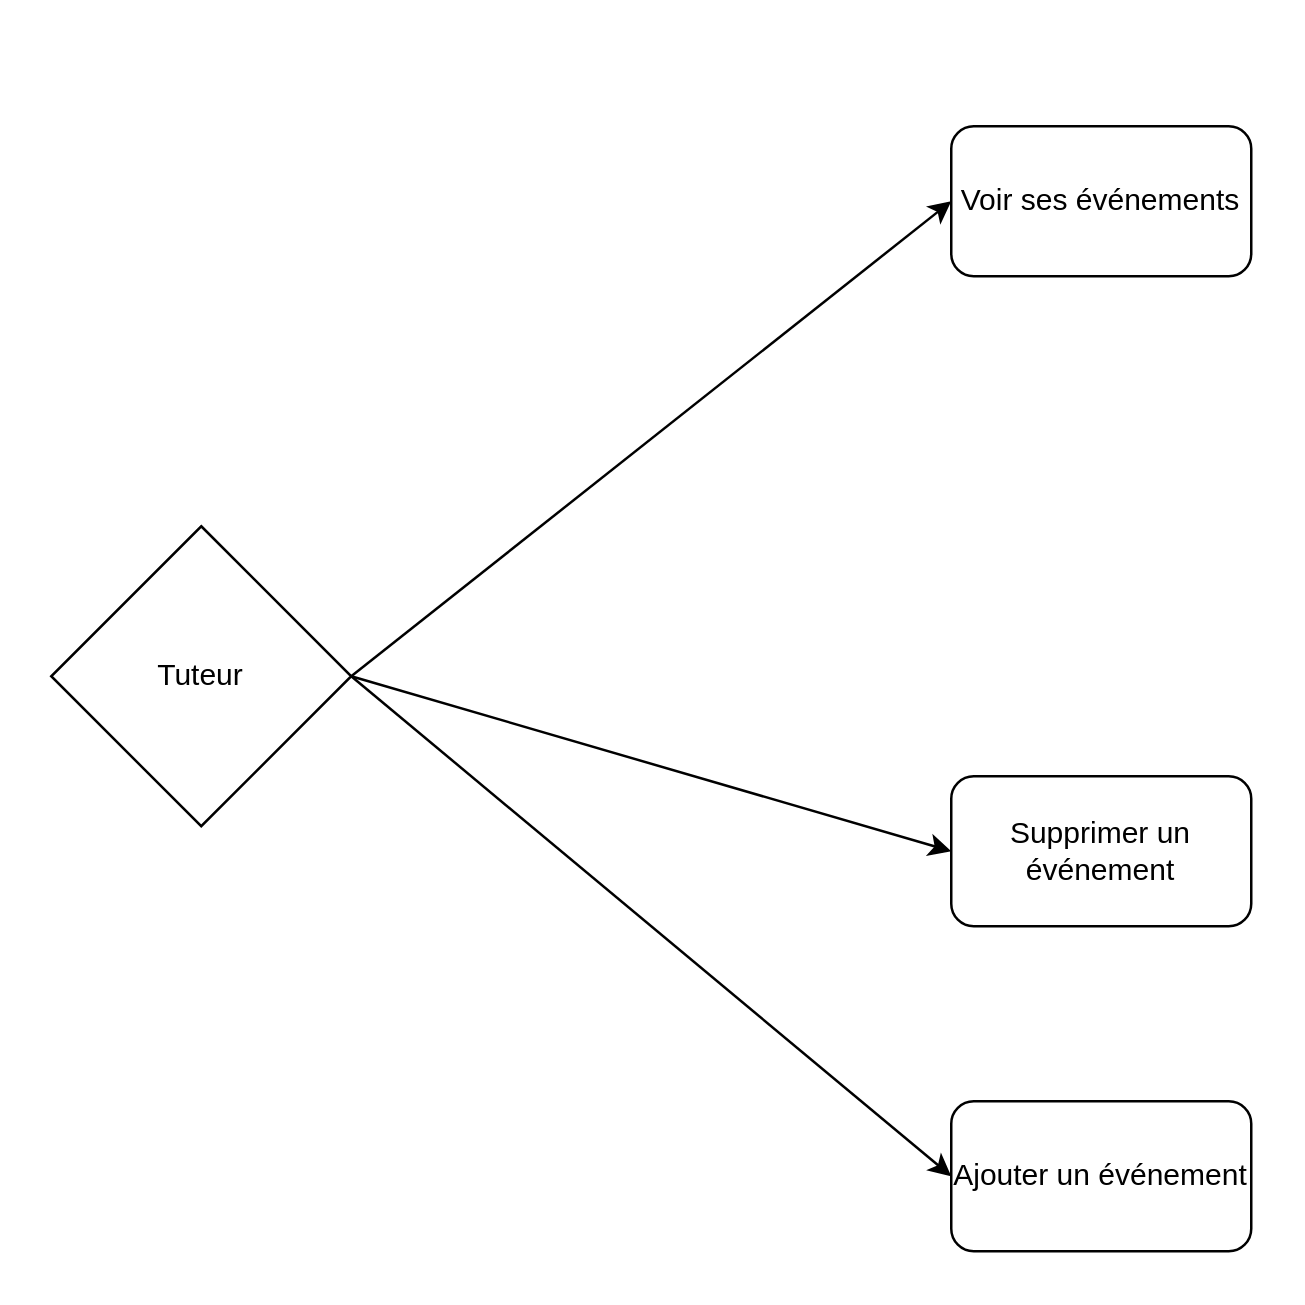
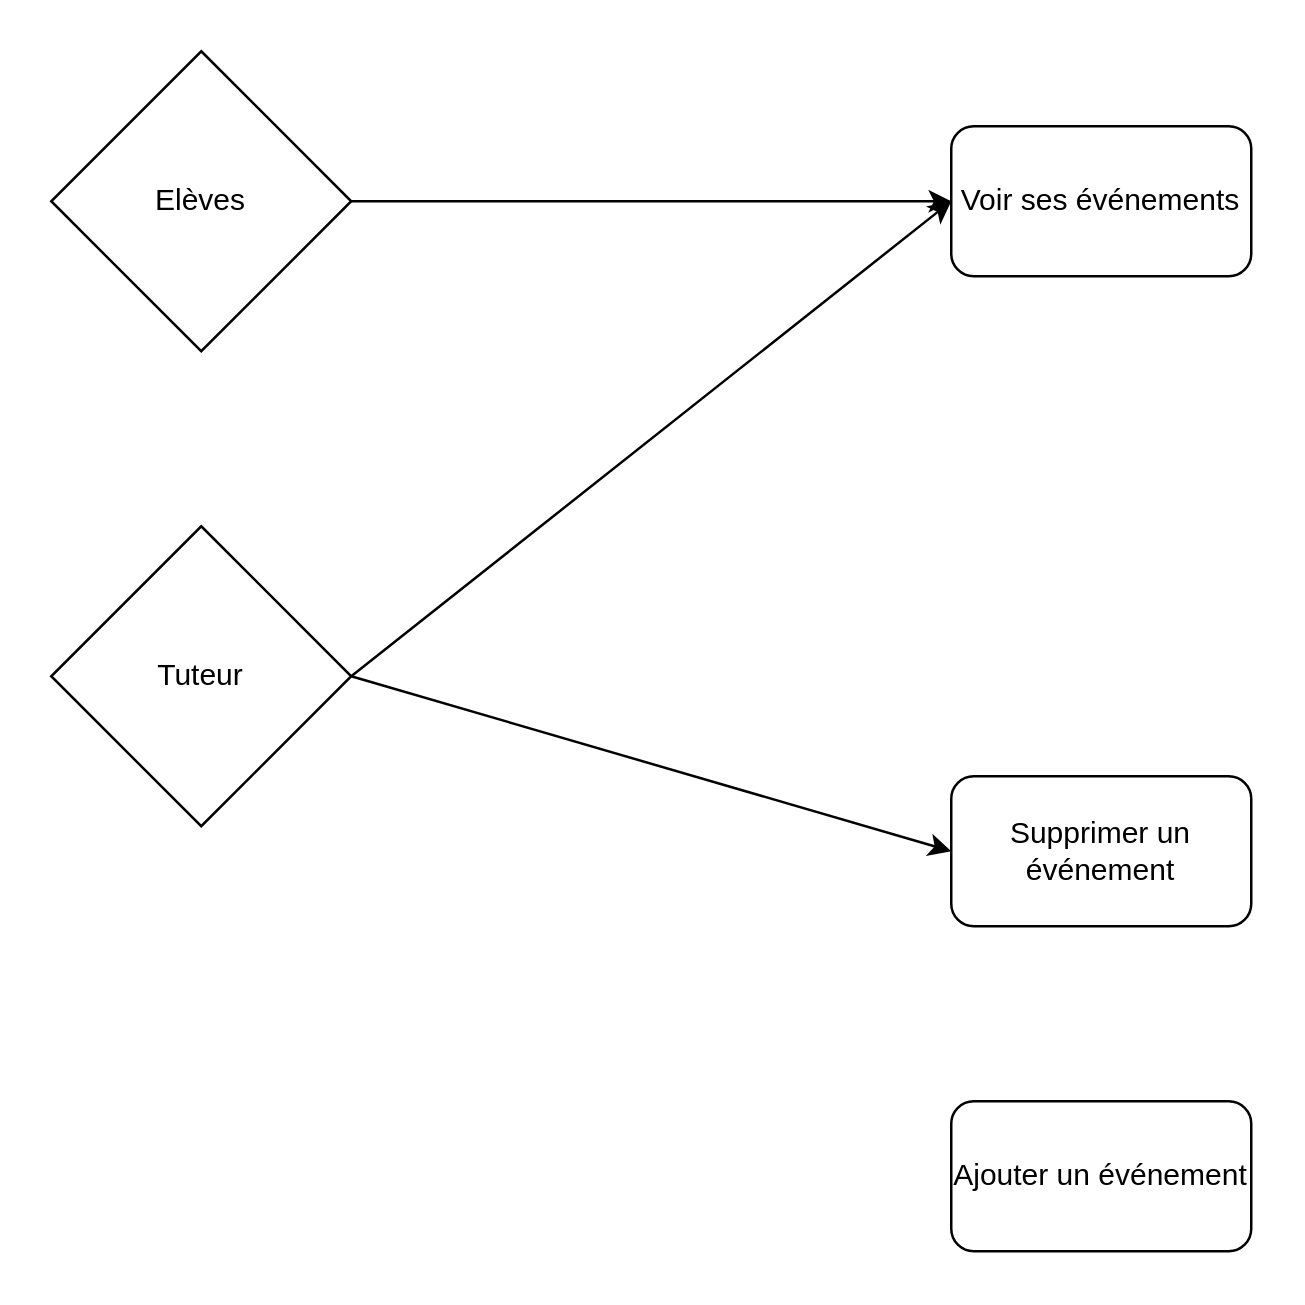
  <mxCell id="0" />
  <mxCell id="1" parent="0" />
  <mxCell id="2" value="Tuteur" style="rhombus;whiteSpace=wrap;html=1;rounded=0;" parent="1" vertex="1"><mxGeometry x="20" y="210" width="120" height="120" as="geometry" /></mxCell>
  <mxCell id="3" value="Voir ses événements" style="rounded=1;whiteSpace=wrap;html=1;" parent="1" vertex="1"><mxGeometry x="380" y="50" width="120" height="60" as="geometry" /></mxCell>
  <mxCell id="4" value="Supprimer un événement" style="rounded=1;whiteSpace=wrap;html=1;" parent="1" vertex="1"><mxGeometry x="380" y="310" width="120" height="60" as="geometry" /></mxCell>
  <mxCell id="5" value="Ajouter un événement" style="rounded=1;whiteSpace=wrap;html=1;" parent="1" vertex="1"><mxGeometry x="380" y="440" width="120" height="60" as="geometry" /></mxCell>
  <mxCell id="6" value="" style="endArrow=classic;html=1;rounded=0;entryX=0;entryY=0.5;entryDx=0;entryDy=0;exitX=1;exitY=0.5;exitDx=0;exitDy=0;" parent="1" source="2" target="3" edge="1"><mxGeometry width="50" height="50" relative="1" as="geometry"><mxPoint x="170" y="230" as="sourcePoint" /><mxPoint x="220" y="180" as="targetPoint" /></mxGeometry></mxCell>
  <mxCell id="7" value="" style="endArrow=classic;html=1;rounded=0;entryX=0;entryY=0.5;entryDx=0;entryDy=0;exitX=1;exitY=0.5;exitDx=0;exitDy=0;" parent="1" source="2" target="4" edge="1"><mxGeometry width="50" height="50" relative="1" as="geometry"><mxPoint x="240" y="310" as="sourcePoint" /><mxPoint x="290" y="260" as="targetPoint" /></mxGeometry></mxCell>
- <mxCell id="8" value="" style="endArrow=classic;html=1;rounded=0;entryX=0;entryY=0.5;entryDx=0;entryDy=0;exitX=1;exitY=0.5;exitDx=0;exitDy=0;" parent="1" source="2" target="5" edge="1"><mxGeometry width="50" height="50" relative="1" as="geometry"><mxPoint x="370" y="290" as="sourcePoint" /><mxPoint x="420" y="240" as="targetPoint" /></mxGeometry></mxCell>
+ <mxCell id="9" style="edgeStyle=orthogonalEdgeStyle;rounded=0;orthogonalLoop=1;jettySize=auto;html=1;exitX=1;exitY=0.5;exitDx=0;exitDy=0;" edge="1" parent="1" source="10" target="3"><mxGeometry relative="1" as="geometry" /></mxCell>
+ <mxCell id="10" value="Elèves" style="rhombus;whiteSpace=wrap;html=1;rounded=0;" vertex="1" parent="1"><mxGeometry x="20" y="20" width="120" height="120" as="geometry" /></mxCell>
